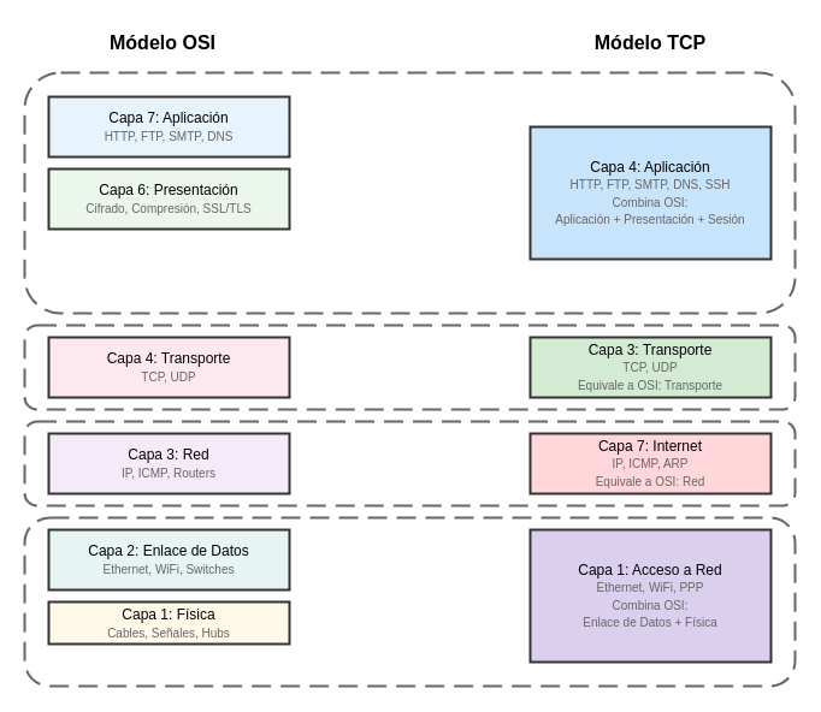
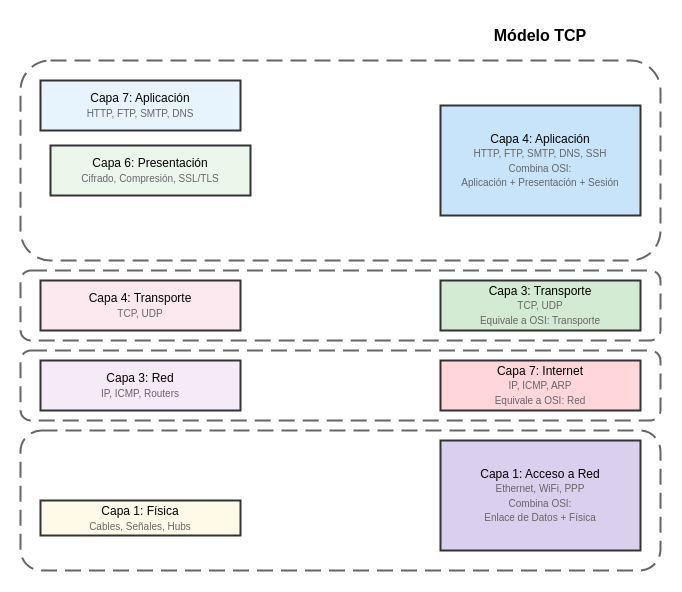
  <mxCell id="0" />
  <mxCell id="1" parent="0" />
  <mxCell id="2" value="" style="rounded=1;whiteSpace=wrap;html=1;strokeColor=#666666;strokeWidth=2;fillColor=none;dashed=1;dashPattern=8 4;" parent="1" vertex="1"><mxGeometry x="20" y="60" width="640" height="200" as="geometry" /></mxCell>
  <mxCell id="3" value="" style="rounded=1;whiteSpace=wrap;html=1;strokeColor=#666666;strokeWidth=2;fillColor=none;dashed=1;dashPattern=8 4;" parent="1" vertex="1"><mxGeometry x="20" y="270" width="640" height="70" as="geometry" /></mxCell>
  <mxCell id="4" value="" style="rounded=1;whiteSpace=wrap;html=1;strokeColor=#666666;strokeWidth=2;fillColor=none;dashed=1;dashPattern=8 4;" parent="1" vertex="1"><mxGeometry x="20" y="350" width="640" height="70" as="geometry" /></mxCell>
  <mxCell id="5" value="" style="rounded=1;whiteSpace=wrap;html=1;strokeColor=#666666;strokeWidth=2;fillColor=none;dashed=1;dashPattern=8 4;" parent="1" vertex="1"><mxGeometry x="20" y="430" width="640" height="140" as="geometry" /></mxCell>
  <mxCell id="6" value="Capa 7: Aplicación&lt;br&gt;&lt;font style=&quot;font-size: 10px; color: #666666;&quot;&gt;HTTP, FTP, SMTP, DNS&lt;/font&gt;" style="rounded=0;whiteSpace=wrap;html=1;strokeColor=#333333;strokeWidth=2;fillColor=#e3f2fd;fillOpacity=80;" parent="1" vertex="1"><mxGeometry x="40" y="80" width="200" height="50" as="geometry" /></mxCell>
- <mxCell id="7" value="Capa 6: Presentación&lt;br&gt;&lt;font style=&quot;font-size: 10px; color: #666666;&quot;&gt;Cifrado, Compresión, SSL/TLS&lt;/font&gt;" style="rounded=0;whiteSpace=wrap;html=1;strokeColor=#333333;strokeWidth=2;fillColor=#e8f5e8;fillOpacity=80;" parent="1" vertex="1"><mxGeometry x="40" y="140" width="200" height="50" as="geometry" /></mxCell>
+ <mxCell id="7" value="Capa 6: Presentación&lt;br&gt;&lt;font style=&quot;font-size: 10px; color: #666666;&quot;&gt;Cifrado, Compresión, SSL/TLS&lt;/font&gt;" style="rounded=0;whiteSpace=wrap;html=1;strokeColor=#333333;strokeWidth=2;fillColor=#e8f5e8;fillOpacity=80;" parent="1" vertex="1"><mxGeometry x="50" y="145" width="200" height="50" as="geometry" /></mxCell>
  <mxCell id="8" value="Capa 4: Transporte&lt;br&gt;&lt;font style=&quot;font-size: 10px; color: #666666;&quot;&gt;TCP, UDP&lt;/font&gt;" style="rounded=0;whiteSpace=wrap;html=1;strokeColor=#333333;strokeWidth=2;fillColor=#fce4ec;fillOpacity=80;" parent="1" vertex="1"><mxGeometry x="40" y="280" width="200" height="50" as="geometry" /></mxCell>
  <mxCell id="9" value="Capa 3: Red&lt;br&gt;&lt;font style=&quot;font-size: 10px; color: #666666;&quot;&gt;IP, ICMP, Routers&lt;/font&gt;" style="rounded=0;whiteSpace=wrap;html=1;strokeColor=#333333;strokeWidth=2;fillColor=#f3e5f5;fillOpacity=80;" parent="1" vertex="1"><mxGeometry x="40" y="360" width="200" height="50" as="geometry" /></mxCell>
- <mxCell id="10" value="Capa 2: Enlace de Datos&lt;br&gt;&lt;font style=&quot;font-size: 10px; color: #666666;&quot;&gt;Ethernet, WiFi, Switches&lt;/font&gt;" style="rounded=0;whiteSpace=wrap;html=1;strokeColor=#333333;strokeWidth=2;fillColor=#e0f2f1;fillOpacity=80;" parent="1" vertex="1"><mxGeometry x="40" y="440" width="200" height="50" as="geometry" /></mxCell>
  <mxCell id="11" value="Capa 1: Física&lt;br&gt;&lt;font style=&quot;font-size: 10px; color: #666666;&quot;&gt;Cables, Señales, Hubs&lt;/font&gt;" style="rounded=0;whiteSpace=wrap;html=1;strokeColor=#333333;strokeWidth=2;fillColor=#fff8e1;fillOpacity=80;" parent="1" vertex="1"><mxGeometry x="40" y="500" width="200" height="35" as="geometry" /></mxCell>
  <mxCell id="12" value="Capa 4: Aplicación&lt;br&gt;&lt;font style=&quot;font-size: 10px; color: #666666;&quot;&gt;HTTP, FTP, SMTP, DNS, SSH&lt;br&gt;Combina OSI:&lt;br&gt;Aplicación + Presentación + Sesión&lt;/font&gt;" style="rounded=0;whiteSpace=wrap;html=1;strokeColor=#333333;strokeWidth=2;fillColor=#bbdefb;fillOpacity=80;" parent="1" vertex="1"><mxGeometry x="440" y="105" width="200" height="110" as="geometry" /></mxCell>
  <mxCell id="13" value="Capa 3: Transporte&lt;br&gt;&lt;font style=&quot;font-size: 10px; color: #666666;&quot;&gt;TCP, UDP&lt;br&gt;Equivale a OSI: Transporte&lt;/font&gt;" style="rounded=0;whiteSpace=wrap;html=1;strokeColor=#333333;strokeWidth=2;fillColor=#c8e6c9;fillOpacity=80;" parent="1" vertex="1"><mxGeometry x="440" y="280" width="200" height="50" as="geometry" /></mxCell>
  <mxCell id="14" value="Capa 7: Internet&lt;br&gt;&lt;font style=&quot;font-size: 10px; color: #666666;&quot;&gt;IP, ICMP, ARP&lt;br&gt;Equivale a OSI: Red&lt;/font&gt;" style="rounded=0;whiteSpace=wrap;html=1;strokeColor=#333333;strokeWidth=2;fillColor=#ffcdd2;fillOpacity=80;" parent="1" vertex="1"><mxGeometry x="440" y="360" width="200" height="50" as="geometry" /></mxCell>
  <mxCell id="15" value="Capa 1: Acceso a Red&lt;br&gt;&lt;font style=&quot;font-size: 10px; color: #666666;&quot;&gt;Ethernet, WiFi, PPP&lt;br&gt;Combina OSI:&lt;br&gt;Enlace de Datos + Física&lt;/font&gt;" style="rounded=0;whiteSpace=wrap;html=1;strokeColor=#333333;strokeWidth=2;fillColor=#d1c4e9;fillOpacity=80;" parent="1" vertex="1"><mxGeometry x="440" y="440" width="200" height="110" as="geometry" /></mxCell>
- <mxCell id="16" value="&lt;font style=&quot;font-size: 16px;&quot;&gt;&lt;b&gt;Módelo OSI&lt;/b&gt;&lt;/font&gt;" style="text;html=1;align=center;verticalAlign=middle;whiteSpace=wrap;rounded=0;" vertex="1" parent="1"><mxGeometry x="30" y="20" width="210" height="30" as="geometry" /></mxCell>
  <mxCell id="17" value="&lt;font style=&quot;font-size: 16px;&quot;&gt;&lt;b&gt;Módelo TCP&lt;/b&gt;&lt;/font&gt;" style="text;html=1;align=center;verticalAlign=middle;whiteSpace=wrap;rounded=0;" vertex="1" parent="1"><mxGeometry x="435" y="20" width="210" height="30" as="geometry" /></mxCell>
